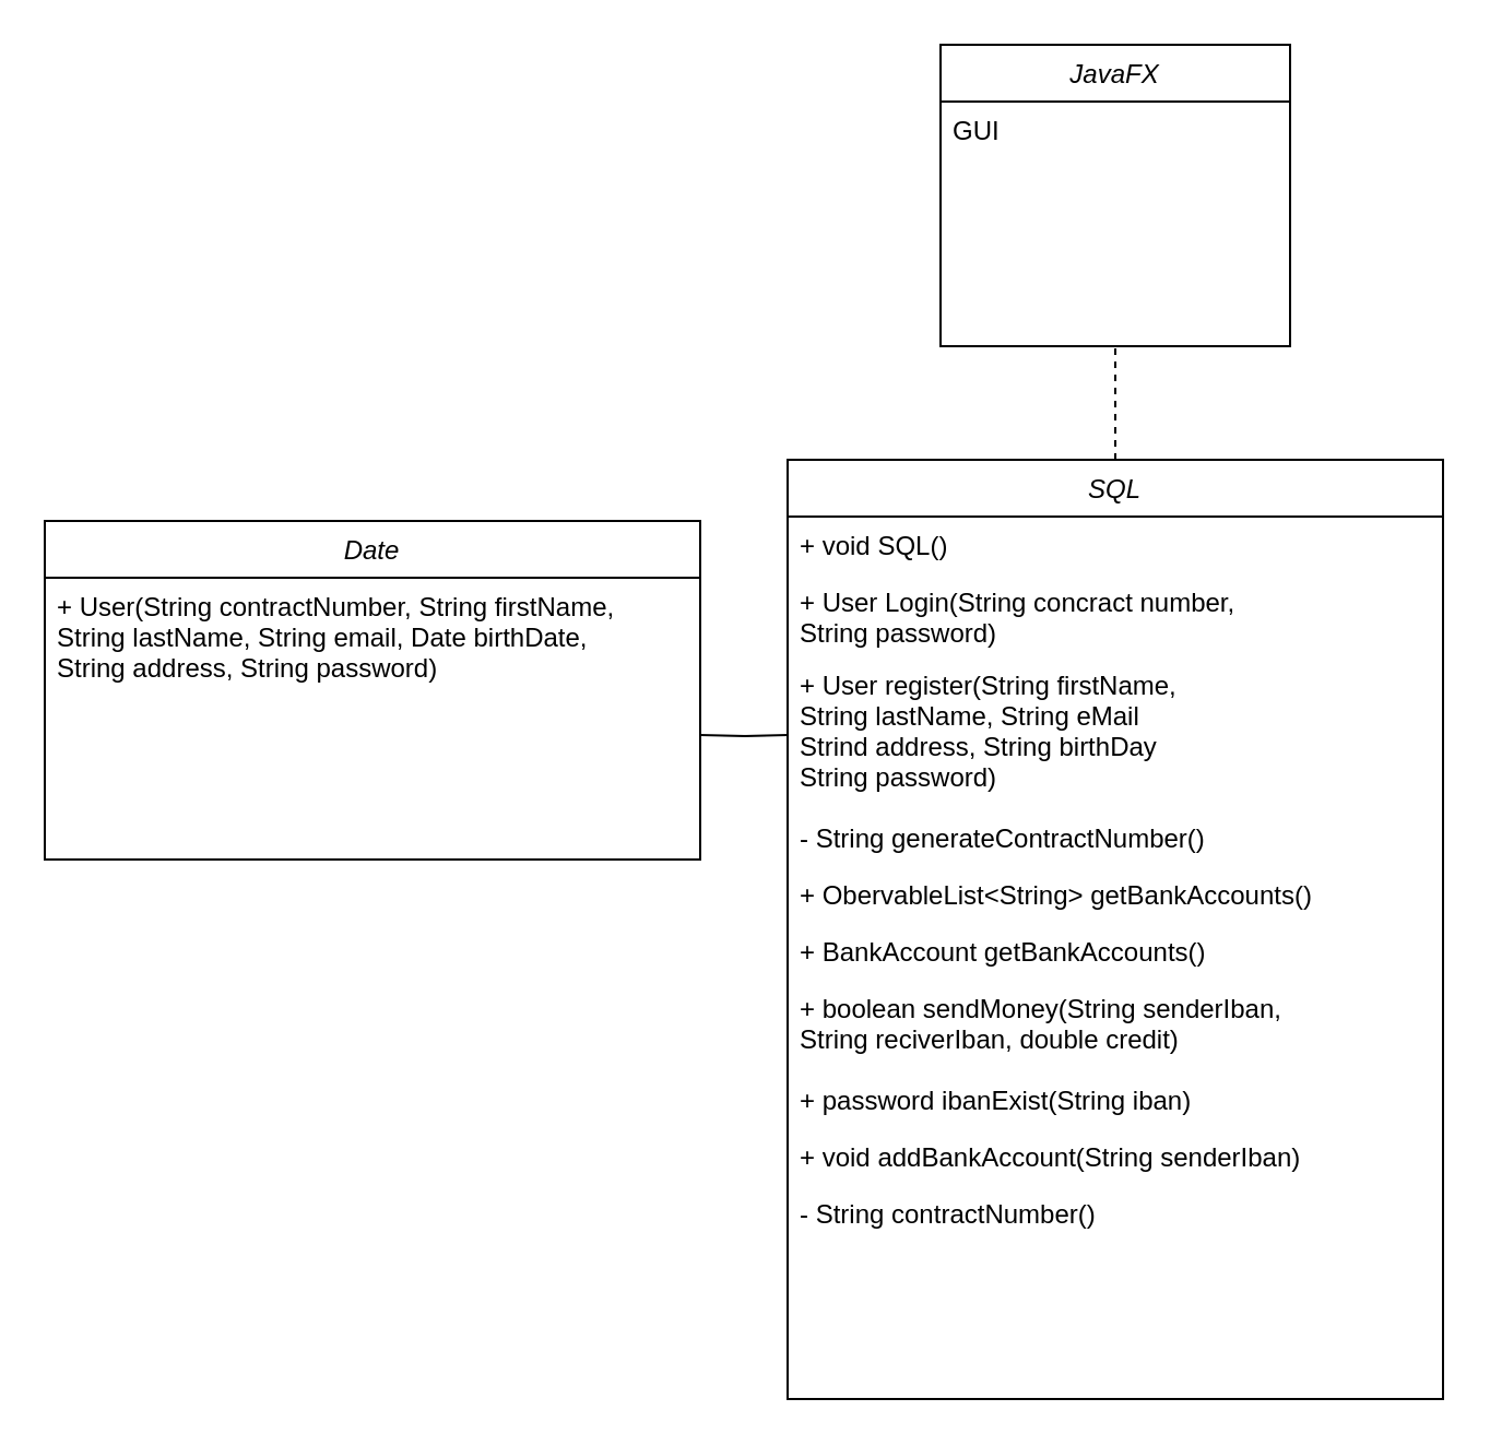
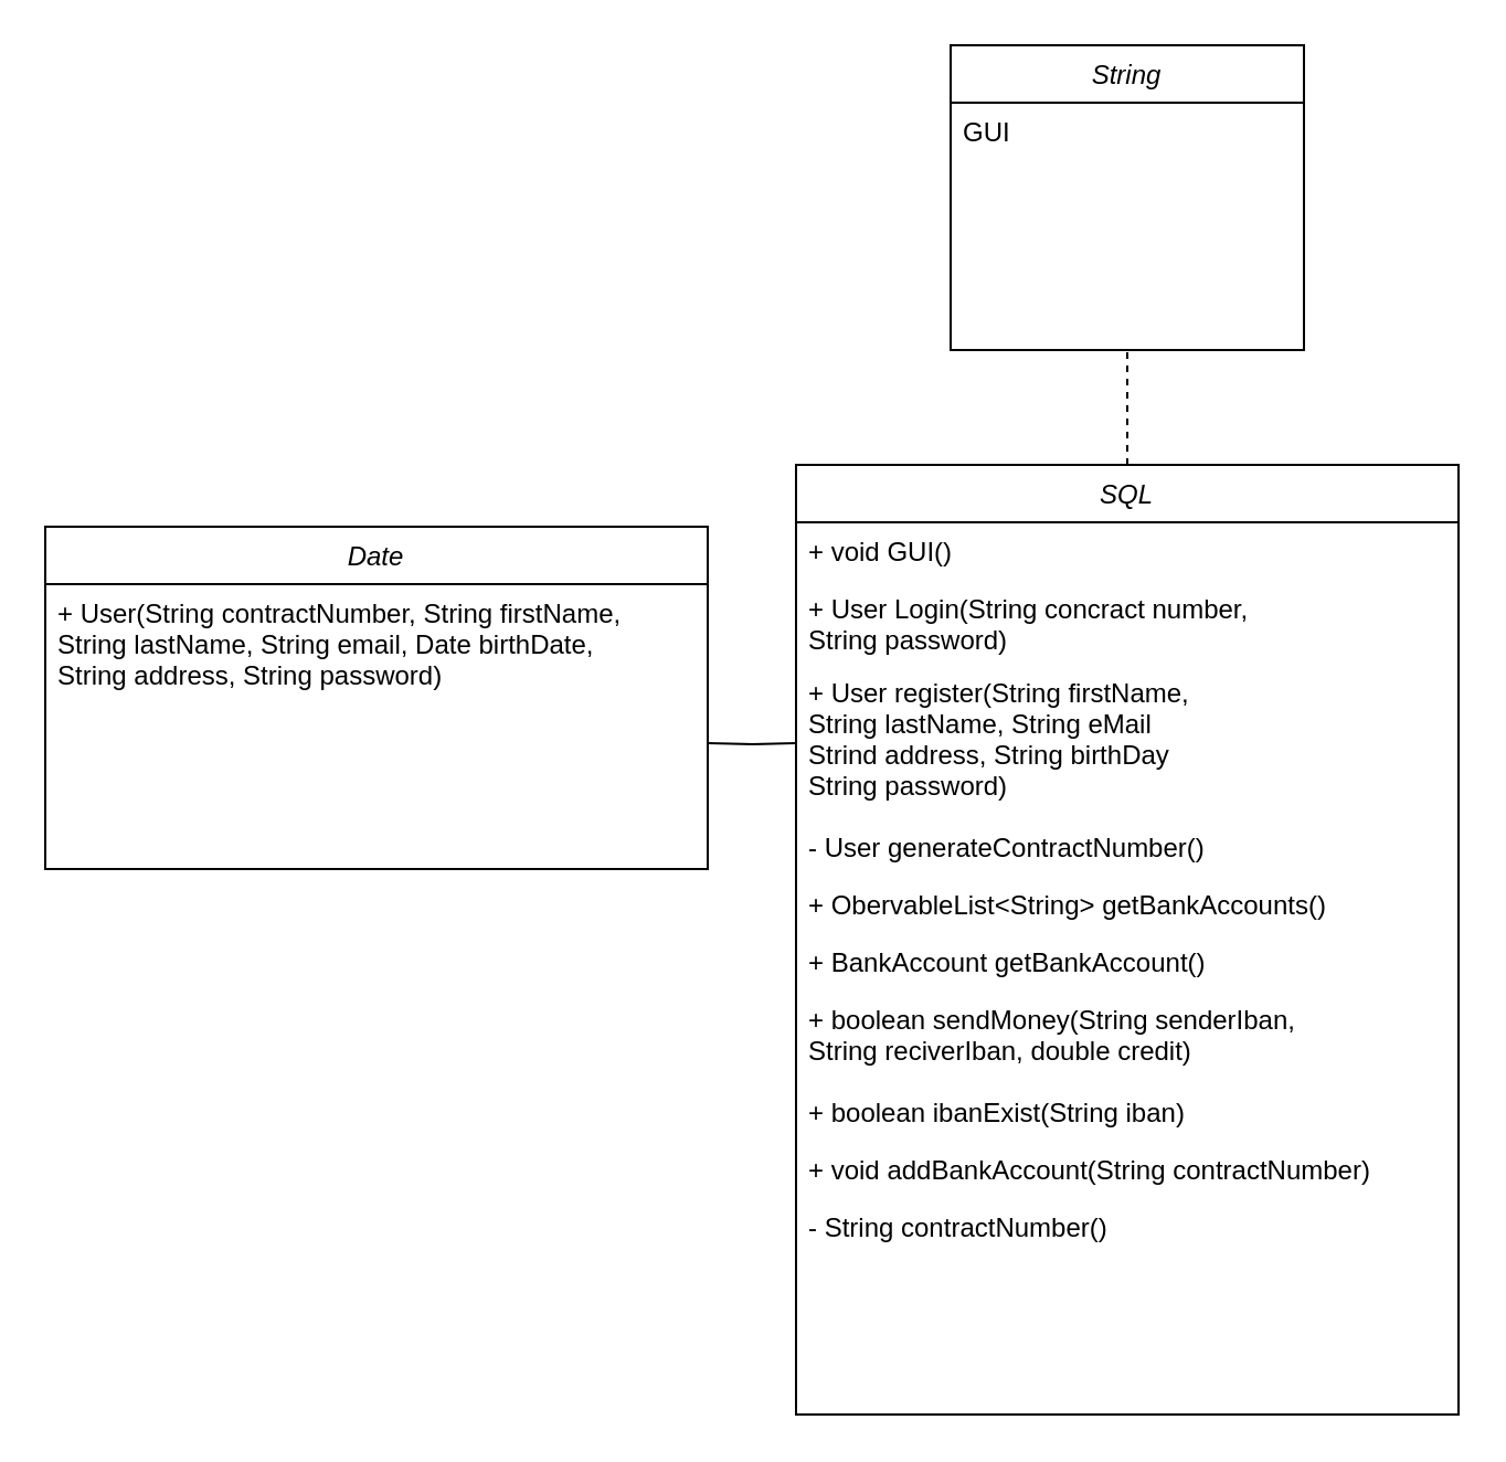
  <mxCell id="0" />
  <mxCell id="1" parent="0" />
  <mxCell id="2" style="edgeStyle=orthogonalEdgeStyle;rounded=0;orthogonalLoop=1;jettySize=auto;html=1;exitX=0.5;exitY=0;exitDx=0;exitDy=0;entryX=0.5;entryY=1;entryDx=0;entryDy=0;endArrow=none;endFill=0;dashed=1;" parent="1" source="3" target="17" edge="1"><mxGeometry relative="1" as="geometry" /></mxCell>
  <mxCell id="3" value="SQL" style="swimlane;fontStyle=2;align=center;verticalAlign=top;childLayout=stackLayout;horizontal=1;startSize=26;horizontalStack=0;resizeParent=1;resizeLast=0;collapsible=1;marginBottom=0;rounded=0;shadow=0;strokeWidth=1;" parent="1" vertex="1"><mxGeometry x="360" y="210" width="300" height="430" as="geometry"><mxRectangle x="230" y="140" width="160" height="26" as="alternateBounds" /></mxGeometry></mxCell>
- <mxCell id="4" value="+ void SQL()" style="text;align=left;verticalAlign=top;spacingLeft=4;spacingRight=4;overflow=hidden;rotatable=0;points=[[0,0.5],[1,0.5]];portConstraint=eastwest;rounded=0;shadow=0;html=0;" parent="3" vertex="1"><mxGeometry y="26" width="300" height="26" as="geometry" /></mxCell>
+ <mxCell id="4" value="+ void GUI()" style="text;align=left;verticalAlign=top;spacingLeft=4;spacingRight=4;overflow=hidden;rotatable=0;points=[[0,0.5],[1,0.5]];portConstraint=eastwest;rounded=0;shadow=0;html=0;" parent="3" vertex="1"><mxGeometry y="26" width="300" height="26" as="geometry" /></mxCell>
  <mxCell id="5" value="+ User Login(String concract number,&#10;String password)" style="text;align=left;verticalAlign=top;spacingLeft=4;spacingRight=4;overflow=hidden;rotatable=0;points=[[0,0.5],[1,0.5]];portConstraint=eastwest;rounded=0;shadow=0;html=0;" vertex="1" parent="3"><mxGeometry y="52" width="300" height="38" as="geometry" /></mxCell>
  <mxCell id="6" value="+ User register(String firstName, &#10;String lastName, String eMail&#10;Strind address, String birthDay&#10;String password)" style="text;align=left;verticalAlign=top;spacingLeft=4;spacingRight=4;overflow=hidden;rotatable=0;points=[[0,0.5],[1,0.5]];portConstraint=eastwest;rounded=0;shadow=0;html=0;" vertex="1" parent="3"><mxGeometry y="90" width="300" height="70" as="geometry" /></mxCell>
- <mxCell id="7" value="- String generateContractNumber()" style="text;align=left;verticalAlign=top;spacingLeft=4;spacingRight=4;overflow=hidden;rotatable=0;points=[[0,0.5],[1,0.5]];portConstraint=eastwest;rounded=0;shadow=0;html=0;" vertex="1" parent="3"><mxGeometry y="160" width="300" height="26" as="geometry" /></mxCell>
+ <mxCell id="7" value="- User generateContractNumber()" style="text;align=left;verticalAlign=top;spacingLeft=4;spacingRight=4;overflow=hidden;rotatable=0;points=[[0,0.5],[1,0.5]];portConstraint=eastwest;rounded=0;shadow=0;html=0;" vertex="1" parent="3"><mxGeometry y="160" width="300" height="26" as="geometry" /></mxCell>
  <mxCell id="8" value="+ ObervableList&lt;String&gt; getBankAccounts()" style="text;align=left;verticalAlign=top;spacingLeft=4;spacingRight=4;overflow=hidden;rotatable=0;points=[[0,0.5],[1,0.5]];portConstraint=eastwest;rounded=0;shadow=0;html=0;" vertex="1" parent="3"><mxGeometry y="186" width="300" height="26" as="geometry" /></mxCell>
- <mxCell id="9" value="+ BankAccount getBankAccounts()" style="text;align=left;verticalAlign=top;spacingLeft=4;spacingRight=4;overflow=hidden;rotatable=0;points=[[0,0.5],[1,0.5]];portConstraint=eastwest;rounded=0;shadow=0;html=0;" vertex="1" parent="3"><mxGeometry y="212" width="300" height="26" as="geometry" /></mxCell>
+ <mxCell id="9" value="+ BankAccount getBankAccount()" style="text;align=left;verticalAlign=top;spacingLeft=4;spacingRight=4;overflow=hidden;rotatable=0;points=[[0,0.5],[1,0.5]];portConstraint=eastwest;rounded=0;shadow=0;html=0;" vertex="1" parent="3"><mxGeometry y="212" width="300" height="26" as="geometry" /></mxCell>
  <mxCell id="10" value="+ boolean sendMoney(String senderIban, &#10;String reciverIban, double credit)" style="text;align=left;verticalAlign=top;spacingLeft=4;spacingRight=4;overflow=hidden;rotatable=0;points=[[0,0.5],[1,0.5]];portConstraint=eastwest;rounded=0;shadow=0;html=0;" vertex="1" parent="3"><mxGeometry y="238" width="300" height="42" as="geometry" /></mxCell>
- <mxCell id="11" value="+ password ibanExist(String iban)" style="text;align=left;verticalAlign=top;spacingLeft=4;spacingRight=4;overflow=hidden;rotatable=0;points=[[0,0.5],[1,0.5]];portConstraint=eastwest;rounded=0;shadow=0;html=0;" vertex="1" parent="3"><mxGeometry y="280" width="300" height="26" as="geometry" /></mxCell>
- <mxCell id="12" value="+ void addBankAccount(String senderIban)" style="text;align=left;verticalAlign=top;spacingLeft=4;spacingRight=4;overflow=hidden;rotatable=0;points=[[0,0.5],[1,0.5]];portConstraint=eastwest;rounded=0;shadow=0;html=0;" vertex="1" parent="3"><mxGeometry y="306" width="300" height="26" as="geometry" /></mxCell>
+ <mxCell id="11" value="+ boolean ibanExist(String iban)" style="text;align=left;verticalAlign=top;spacingLeft=4;spacingRight=4;overflow=hidden;rotatable=0;points=[[0,0.5],[1,0.5]];portConstraint=eastwest;rounded=0;shadow=0;html=0;" vertex="1" parent="3"><mxGeometry y="280" width="300" height="26" as="geometry" /></mxCell>
+ <mxCell id="12" value="+ void addBankAccount(String contractNumber)" style="text;align=left;verticalAlign=top;spacingLeft=4;spacingRight=4;overflow=hidden;rotatable=0;points=[[0,0.5],[1,0.5]];portConstraint=eastwest;rounded=0;shadow=0;html=0;" vertex="1" parent="3"><mxGeometry y="306" width="300" height="26" as="geometry" /></mxCell>
  <mxCell id="13" value="- String contractNumber()" style="text;align=left;verticalAlign=top;spacingLeft=4;spacingRight=4;overflow=hidden;rotatable=0;points=[[0,0.5],[1,0.5]];portConstraint=eastwest;rounded=0;shadow=0;html=0;" vertex="1" parent="3"><mxGeometry y="332" width="300" height="26" as="geometry" /></mxCell>
  <mxCell id="14" value="Date" style="swimlane;fontStyle=2;align=center;verticalAlign=top;childLayout=stackLayout;horizontal=1;startSize=26;horizontalStack=0;resizeParent=1;resizeLast=0;collapsible=1;marginBottom=0;rounded=0;shadow=0;strokeWidth=1;" parent="1" vertex="1"><mxGeometry x="20" y="238" width="300" height="155" as="geometry"><mxRectangle x="230" y="140" width="160" height="26" as="alternateBounds" /></mxGeometry></mxCell>
  <mxCell id="15" style="edgeStyle=orthogonalEdgeStyle;rounded=0;orthogonalLoop=1;jettySize=auto;html=1;exitX=1;exitY=0.5;exitDx=0;exitDy=0;endArrow=none;endFill=0;" parent="14" edge="1"><mxGeometry relative="1" as="geometry"><mxPoint x="160" y="65" as="sourcePoint" /><mxPoint x="160" y="65" as="targetPoint" /></mxGeometry></mxCell>
  <mxCell id="16" value="+ User(String contractNumber, String firstName, &#10;String lastName, String email, Date birthDate,&#10;String address, String password)" style="text;align=left;verticalAlign=top;spacingLeft=4;spacingRight=4;overflow=hidden;rotatable=0;points=[[0,0.5],[1,0.5]];portConstraint=eastwest;rounded=0;shadow=0;html=0;" parent="14" vertex="1"><mxGeometry y="26" width="300" height="54" as="geometry" /></mxCell>
- <mxCell id="17" value="JavaFX" style="swimlane;fontStyle=2;align=center;verticalAlign=top;childLayout=stackLayout;horizontal=1;startSize=26;horizontalStack=0;resizeParent=1;resizeLast=0;collapsible=1;marginBottom=0;rounded=0;shadow=0;strokeWidth=1;" parent="1" vertex="1"><mxGeometry x="430" y="20" width="160" height="138" as="geometry"><mxRectangle x="230" y="140" width="160" height="26" as="alternateBounds" /></mxGeometry></mxCell>
+ <mxCell id="17" value="String" style="swimlane;fontStyle=2;align=center;verticalAlign=top;childLayout=stackLayout;horizontal=1;startSize=26;horizontalStack=0;resizeParent=1;resizeLast=0;collapsible=1;marginBottom=0;rounded=0;shadow=0;strokeWidth=1;" parent="1" vertex="1"><mxGeometry x="430" y="20" width="160" height="138" as="geometry"><mxRectangle x="230" y="140" width="160" height="26" as="alternateBounds" /></mxGeometry></mxCell>
  <mxCell id="18" value="GUI" style="text;align=left;verticalAlign=top;spacingLeft=4;spacingRight=4;overflow=hidden;rotatable=0;points=[[0,0.5],[1,0.5]];portConstraint=eastwest;" parent="17" vertex="1"><mxGeometry y="26" width="160" height="26" as="geometry" /></mxCell>
  <mxCell id="19" style="edgeStyle=orthogonalEdgeStyle;rounded=0;orthogonalLoop=1;jettySize=auto;html=1;endArrow=none;endFill=0;" parent="1" edge="1"><mxGeometry relative="1" as="geometry"><mxPoint x="360" y="336" as="sourcePoint" /><mxPoint x="320" y="336" as="targetPoint" /></mxGeometry></mxCell>
